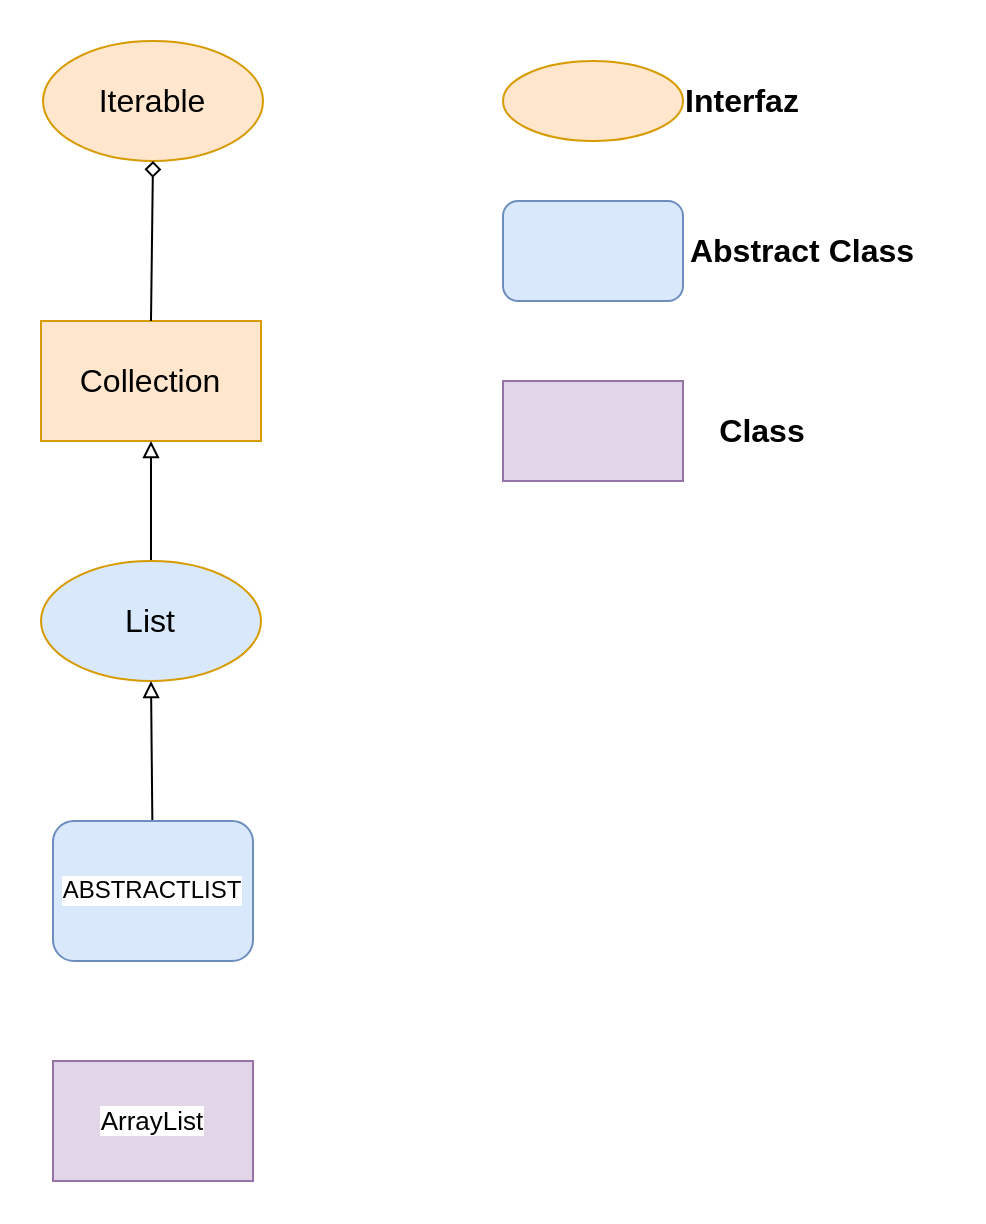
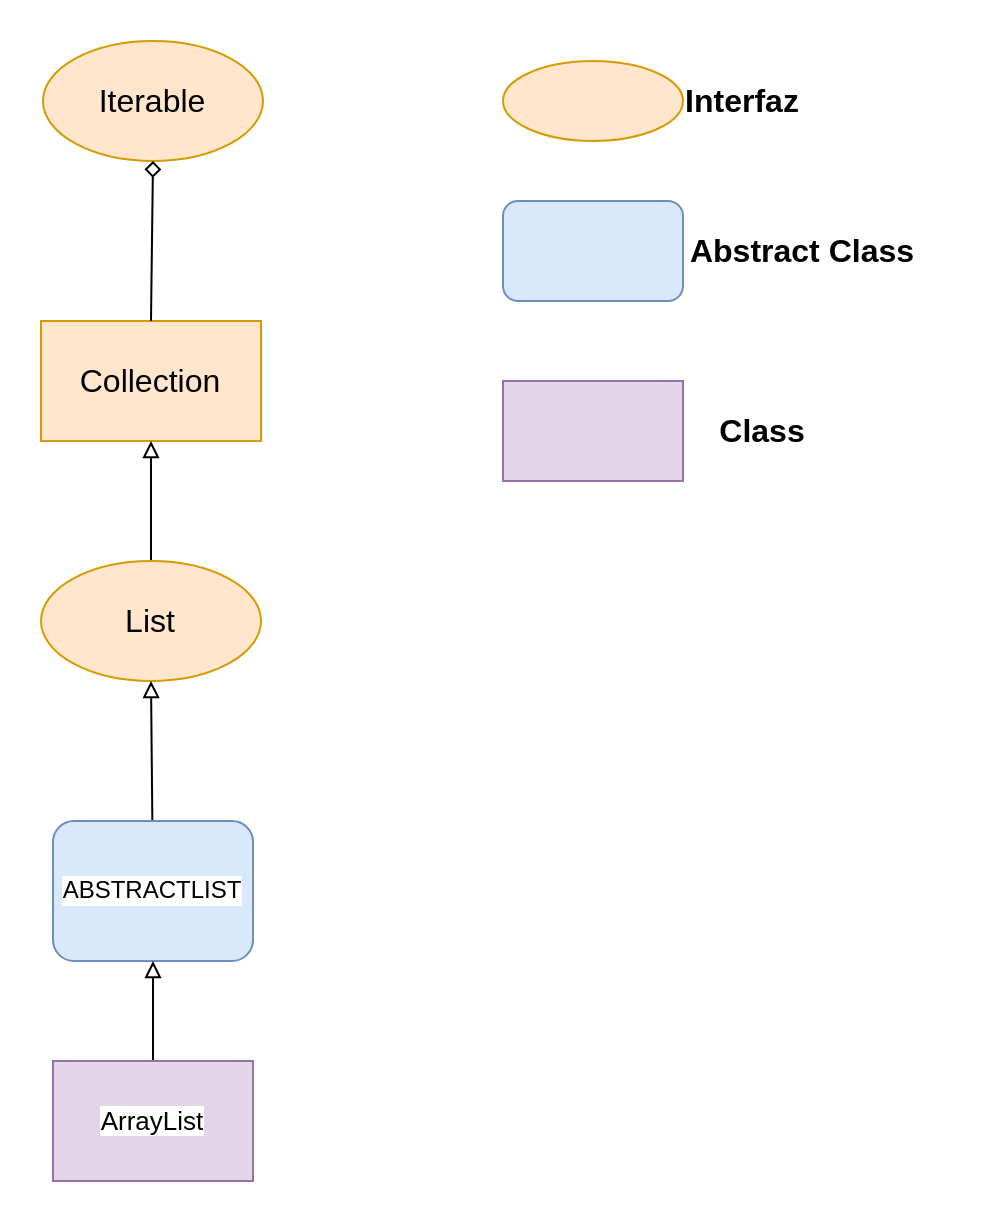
  <mxCell id="0" />
  <mxCell id="1" parent="0" />
  <mxCell id="2" value="&lt;font style=&quot;font-size: 16px;&quot;&gt;Iterable&lt;/font&gt;" style="ellipse;whiteSpace=wrap;html=1;fillColor=#ffe6cc;strokeColor=#d79b00;" vertex="1" parent="1"><mxGeometry x="21" y="20" width="110" height="60" as="geometry" /></mxCell>
  <mxCell id="3" value="&lt;span style=&quot;font-size: 16px;&quot;&gt;Collection&lt;/span&gt;" style="whiteSpace=wrap;html=1;fillColor=#ffe6cc;strokeColor=#d79b00;rounded=0;" vertex="1" parent="1"><mxGeometry x="20" y="160" width="110" height="60" as="geometry" /></mxCell>
  <mxCell id="4" value="" style="endArrow=diamond;html=1;rounded=0;exitX=0.5;exitY=0;exitDx=0;exitDy=0;entryX=0.5;entryY=1;entryDx=0;entryDy=0;endFill=0;" edge="1" parent="1" source="3" target="2"><mxGeometry width="50" height="50" relative="1" as="geometry"><mxPoint x="271" y="320" as="sourcePoint" /><mxPoint x="321" y="270" as="targetPoint" /></mxGeometry></mxCell>
  <mxCell id="5" style="rounded=0;orthogonalLoop=1;jettySize=auto;html=1;entryX=0.5;entryY=1;entryDx=0;entryDy=0;endArrow=block;endFill=0;" edge="1" parent="1" source="6" target="3"><mxGeometry relative="1" as="geometry" /></mxCell>
- <mxCell id="6" value="&lt;span style=&quot;font-size: 16px;&quot;&gt;List&lt;/span&gt;" style="ellipse;whiteSpace=wrap;html=1;fillColor=#dae8fc;strokeColor=#d79b00;" vertex="1" parent="1"><mxGeometry x="20" y="280" width="110" height="60" as="geometry" /></mxCell>
+ <mxCell id="6" value="&lt;span style=&quot;font-size: 16px;&quot;&gt;List&lt;/span&gt;" style="ellipse;whiteSpace=wrap;html=1;fillColor=#ffe6cc;strokeColor=#d79b00;" vertex="1" parent="1"><mxGeometry x="20" y="280" width="110" height="60" as="geometry" /></mxCell>
  <mxCell id="7" style="edgeStyle=none;rounded=0;orthogonalLoop=1;jettySize=auto;html=1;entryX=0.5;entryY=1;entryDx=0;entryDy=0;strokeColor=default;align=center;verticalAlign=middle;fontFamily=Helvetica;fontSize=11;fontColor=default;labelBackgroundColor=default;endArrow=block;endFill=0;" edge="1" parent="1" source="8" target="6"><mxGeometry relative="1" as="geometry" /></mxCell>
  <mxCell id="8" value="&lt;font style=&quot;font-size: 12px;&quot;&gt;ABSTRACTLIST&lt;/font&gt;" style="rounded=1;whiteSpace=wrap;html=1;fontFamily=Helvetica;fontSize=11;labelBackgroundColor=default;fillColor=#dae8fc;strokeColor=#6c8ebf;" vertex="1" parent="1"><mxGeometry x="26" y="410" width="100" height="70" as="geometry" /></mxCell>
+ <mxCell id="9" value="" style="edgeStyle=none;rounded=0;orthogonalLoop=1;jettySize=auto;html=1;strokeColor=default;align=center;verticalAlign=middle;fontFamily=Helvetica;fontSize=11;fontColor=default;labelBackgroundColor=default;endArrow=block;endFill=0;" edge="1" parent="1" source="10" target="8"><mxGeometry relative="1" as="geometry" /></mxCell>
  <mxCell id="10" value="&lt;font style=&quot;font-size: 13px;&quot;&gt;ArrayList&lt;/font&gt;" style="rounded=0;whiteSpace=wrap;html=1;fontFamily=Helvetica;fontSize=11;labelBackgroundColor=default;fillColor=#e1d5e7;strokeColor=#9673a6;" vertex="1" parent="1"><mxGeometry x="26" y="530" width="100" height="60" as="geometry" /></mxCell>
  <mxCell id="11" value="" style="group" vertex="1" connectable="0" parent="1"><mxGeometry x="251" y="30" width="220" height="210" as="geometry" /></mxCell>
  <mxCell id="12" value="" style="ellipse;whiteSpace=wrap;html=1;fillColor=#ffe6cc;strokeColor=#d79b00;" vertex="1" parent="11"><mxGeometry width="90" height="40" as="geometry" /></mxCell>
  <mxCell id="13" value="" style="rounded=1;whiteSpace=wrap;html=1;fontFamily=Helvetica;fontSize=11;labelBackgroundColor=default;fillColor=#dae8fc;strokeColor=#6c8ebf;" vertex="1" parent="11"><mxGeometry y="70" width="90" height="50" as="geometry" /></mxCell>
  <mxCell id="14" value="" style="rounded=0;whiteSpace=wrap;html=1;fontFamily=Helvetica;fontSize=11;labelBackgroundColor=default;fillColor=#e1d5e7;strokeColor=#9673a6;" vertex="1" parent="11"><mxGeometry y="160" width="90" height="50" as="geometry" /></mxCell>
  <mxCell id="15" value="&lt;b&gt;&lt;font style=&quot;font-size: 16px;&quot;&gt;Interfaz&lt;/font&gt;&lt;/b&gt;" style="text;html=1;align=center;verticalAlign=middle;whiteSpace=wrap;rounded=0;fontFamily=Helvetica;fontSize=11;fontColor=default;labelBackgroundColor=default;" vertex="1" parent="11"><mxGeometry x="90" y="5" width="60" height="30" as="geometry" /></mxCell>
  <mxCell id="16" value="&lt;b&gt;&lt;font style=&quot;font-size: 16px;&quot;&gt;Abstract Class&lt;/font&gt;&lt;/b&gt;" style="text;html=1;align=center;verticalAlign=middle;whiteSpace=wrap;rounded=0;fontFamily=Helvetica;fontSize=11;fontColor=default;labelBackgroundColor=default;" vertex="1" parent="11"><mxGeometry x="80" y="80" width="140" height="30" as="geometry" /></mxCell>
  <mxCell id="17" value="&lt;b&gt;&lt;font style=&quot;font-size: 16px;&quot;&gt;Class&lt;/font&gt;&lt;/b&gt;" style="text;html=1;align=center;verticalAlign=middle;whiteSpace=wrap;rounded=0;fontFamily=Helvetica;fontSize=11;fontColor=default;labelBackgroundColor=default;" vertex="1" parent="11"><mxGeometry x="100" y="170" width="60" height="30" as="geometry" /></mxCell>
